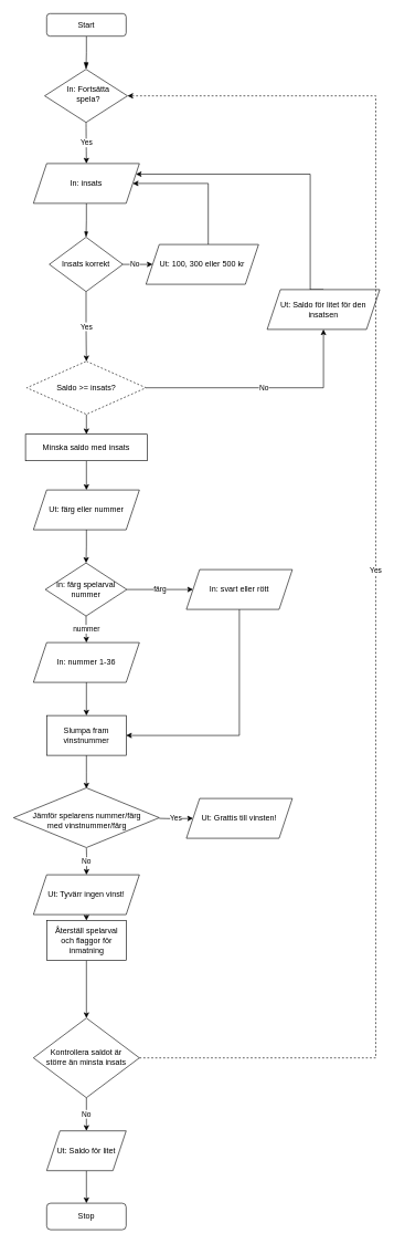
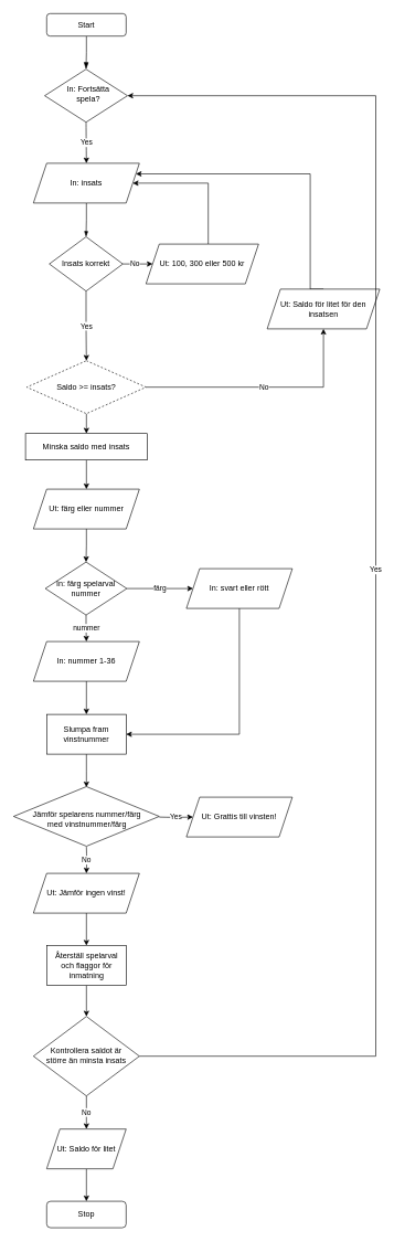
  <mxCell id="0" />
  <mxCell id="1" parent="0" />
  <mxCell id="2" value="" style="rounded=0;html=1;jettySize=auto;orthogonalLoop=1;fontSize=11;endArrow=blockThin;endFill=1;endSize=8;strokeWidth=1;shadow=0;labelBackgroundColor=none;edgeStyle=orthogonalEdgeStyle;" parent="1" source="3" target="5" edge="1"><mxGeometry relative="1" as="geometry" /></mxCell>
  <mxCell id="3" value="Start" style="rounded=1;whiteSpace=wrap;html=1;fontSize=12;glass=0;strokeWidth=1;shadow=0;" parent="1" vertex="1"><mxGeometry x="70" y="20" width="120" height="34" as="geometry" /></mxCell>
  <mxCell id="4" value="Yes" style="edgeStyle=none;curved=1;rounded=0;orthogonalLoop=1;jettySize=auto;html=1;exitX=0.5;exitY=1;exitDx=0;exitDy=0;entryX=0.5;entryY=0;entryDx=0;entryDy=0;endArrow=classic;startSize=6;endSize=6;sourcePerimeterSpacing=0;targetPerimeterSpacing=0;" edge="1" parent="1" source="5" target="8"><mxGeometry relative="1" as="geometry" /></mxCell>
  <mxCell id="5" value="In: Fortsätta spela?" style="rhombus;whiteSpace=wrap;html=1;shadow=0;fontFamily=Helvetica;fontSize=12;align=center;strokeWidth=1;spacing=6;spacingTop=-4;perimeterSpacing=0;spacingLeft=13;spacingBottom=0;spacingRight=6;" parent="1" vertex="1"><mxGeometry x="67" y="104" width="125" height="80" as="geometry" /></mxCell>
  <mxCell id="6" value="Stop" style="rounded=1;whiteSpace=wrap;html=1;fontSize=12;glass=0;strokeWidth=1;shadow=0;" parent="1" vertex="1"><mxGeometry x="70" y="1813" width="120" height="40" as="geometry" /></mxCell>
  <mxCell id="7" style="edgeStyle=orthogonalEdgeStyle;rounded=0;orthogonalLoop=1;jettySize=auto;html=1;endArrow=blockThin;endFill=1;" parent="1" source="8" target="42" edge="1"><mxGeometry relative="1" as="geometry"><mxPoint x="130" y="366" as="targetPoint" /></mxGeometry></mxCell>
  <mxCell id="8" value="In: insats" style="shape=parallelogram;perimeter=parallelogramPerimeter;whiteSpace=wrap;html=1;fixedSize=1;" parent="1" vertex="1"><mxGeometry x="50" y="246" width="160" height="60" as="geometry" /></mxCell>
  <mxCell id="9" style="edgeStyle=orthogonalEdgeStyle;curved=0;rounded=1;sketch=0;orthogonalLoop=1;jettySize=auto;html=1;exitX=0.5;exitY=1;exitDx=0;exitDy=0;entryX=0.5;entryY=0;entryDx=0;entryDy=0;" parent="1" source="11" target="34" edge="1"><mxGeometry relative="1" as="geometry" /></mxCell>
  <mxCell id="10" value="No" style="edgeStyle=orthogonalEdgeStyle;rounded=0;orthogonalLoop=1;jettySize=auto;html=1;exitX=1;exitY=0.5;exitDx=0;exitDy=0;entryX=0.5;entryY=1;entryDx=0;entryDy=0;" parent="1" source="11" target="13" edge="1"><mxGeometry relative="1" as="geometry" /></mxCell>
  <mxCell id="11" value="&lt;span&gt;Saldo &amp;gt;= insats?&lt;/span&gt;" style="rhombus;whiteSpace=wrap;html=1;dashed=1;" parent="1" vertex="1"><mxGeometry x="40" y="544" width="180" height="80" as="geometry" /></mxCell>
  <mxCell id="12" style="edgeStyle=orthogonalEdgeStyle;rounded=0;orthogonalLoop=1;jettySize=auto;html=1;exitX=0.5;exitY=0;exitDx=0;exitDy=0;entryX=1;entryY=0.25;entryDx=0;entryDy=0;" parent="1" source="13" edge="1" target="8"><mxGeometry relative="1" as="geometry"><mxPoint x="242" y="195" as="targetPoint" /><mxPoint x="324" y="237" as="sourcePoint" /><Array as="points"><mxPoint x="468" y="262" /></Array></mxGeometry></mxCell>
  <mxCell id="13" value="&lt;span style=&quot;&quot;&gt;Ut: Saldo för litet för den insatsen&lt;/span&gt;" style="shape=parallelogram;perimeter=parallelogramPerimeter;whiteSpace=wrap;html=1;fixedSize=1;" parent="1" vertex="1"><mxGeometry x="403" y="436" width="170" height="60" as="geometry" /></mxCell>
  <mxCell id="14" style="edgeStyle=orthogonalEdgeStyle;rounded=0;orthogonalLoop=1;jettySize=auto;html=1;exitX=0.5;exitY=1;exitDx=0;exitDy=0;entryX=0.5;entryY=0;entryDx=0;entryDy=0;" parent="1" source="15" target="18" edge="1"><mxGeometry relative="1" as="geometry" /></mxCell>
  <mxCell id="15" value="&lt;span style=&quot;&quot;&gt;Ut: färg eller nummer&lt;/span&gt;" style="shape=parallelogram;perimeter=parallelogramPerimeter;whiteSpace=wrap;html=1;fixedSize=1;" parent="1" vertex="1"><mxGeometry x="50" y="738" width="160" height="60" as="geometry" /></mxCell>
  <mxCell id="16" value="färg" style="edgeStyle=orthogonalEdgeStyle;rounded=0;orthogonalLoop=1;jettySize=auto;html=1;exitX=1;exitY=0.5;exitDx=0;exitDy=0;entryX=0;entryY=0.5;entryDx=0;entryDy=0;" parent="1" source="18" target="20" edge="1"><mxGeometry relative="1" as="geometry" /></mxCell>
  <mxCell id="17" value="nummer" style="edgeStyle=orthogonalEdgeStyle;rounded=0;orthogonalLoop=1;jettySize=auto;html=1;exitX=0.5;exitY=1;exitDx=0;exitDy=0;entryX=0.5;entryY=0;entryDx=0;entryDy=0;" parent="1" source="18" target="22" edge="1"><mxGeometry relative="1" as="geometry" /></mxCell>
  <mxCell id="18" value="In: färg spelarval nummer" style="rhombus;whiteSpace=wrap;html=1;spacingLeft=6;spacingRight=6;" parent="1" vertex="1"><mxGeometry x="68" y="848" width="123" height="80" as="geometry" /></mxCell>
  <mxCell id="19" style="edgeStyle=orthogonalEdgeStyle;rounded=0;orthogonalLoop=1;jettySize=auto;html=1;entryX=1;entryY=0.5;entryDx=0;entryDy=0;exitX=0.5;exitY=1;exitDx=0;exitDy=0;" parent="1" source="20" target="24" edge="1"><mxGeometry relative="1" as="geometry"><Array as="points"><mxPoint x="361" y="1108" /></Array></mxGeometry></mxCell>
  <mxCell id="20" value="&lt;span style=&quot;&quot;&gt;In: svart eller rött&lt;/span&gt;" style="shape=parallelogram;perimeter=parallelogramPerimeter;whiteSpace=wrap;html=1;fixedSize=1;" parent="1" vertex="1"><mxGeometry x="281" y="858" width="160" height="60" as="geometry" /></mxCell>
  <mxCell id="21" style="edgeStyle=orthogonalEdgeStyle;rounded=0;orthogonalLoop=1;jettySize=auto;html=1;exitX=0.5;exitY=1;exitDx=0;exitDy=0;entryX=0.5;entryY=0;entryDx=0;entryDy=0;" parent="1" source="22" target="24" edge="1"><mxGeometry relative="1" as="geometry" /></mxCell>
  <mxCell id="22" value="&lt;span style=&quot;&quot;&gt;In: nummer 1-36&lt;/span&gt;" style="shape=parallelogram;perimeter=parallelogramPerimeter;whiteSpace=wrap;html=1;fixedSize=1;" parent="1" vertex="1"><mxGeometry x="50" y="968" width="160" height="60" as="geometry" /></mxCell>
  <mxCell id="23" style="edgeStyle=orthogonalEdgeStyle;rounded=0;orthogonalLoop=1;jettySize=auto;html=1;exitX=0.5;exitY=1;exitDx=0;exitDy=0;entryX=0.5;entryY=0;entryDx=0;entryDy=0;" parent="1" source="24" edge="1"><mxGeometry relative="1" as="geometry"><mxPoint x="130" y="1188" as="targetPoint" /></mxGeometry></mxCell>
  <mxCell id="24" value="Slumpa fram vinstnummer" style="rounded=0;whiteSpace=wrap;html=1;" parent="1" vertex="1"><mxGeometry x="70" y="1078" width="120" height="60" as="geometry" /></mxCell>
  <mxCell id="25" value="Yes" style="edgeStyle=orthogonalEdgeStyle;curved=0;rounded=1;sketch=0;orthogonalLoop=1;jettySize=auto;html=1;exitX=1;exitY=0.5;exitDx=0;exitDy=0;entryX=0;entryY=0.5;entryDx=0;entryDy=0;" parent="1" target="28" edge="1"><mxGeometry relative="1" as="geometry"><mxPoint x="240" y="1233" as="sourcePoint" /></mxGeometry></mxCell>
  <mxCell id="26" value="No" style="edgeStyle=orthogonalEdgeStyle;curved=0;rounded=1;sketch=0;orthogonalLoop=1;jettySize=auto;html=1;exitX=0.5;exitY=1;exitDx=0;exitDy=0;" parent="1" target="30" edge="1"><mxGeometry relative="1" as="geometry"><mxPoint x="130" y="1278" as="sourcePoint" /></mxGeometry></mxCell>
  <mxCell id="27" value="Jämför spelarens nummer/färg med vinstnummer/färg" style="rhombus;whiteSpace=wrap;html=1;spacingTop=10;spacing=2;spacingLeft=15;spacingRight=13;" parent="1" vertex="1"><mxGeometry x="20" y="1187" width="220" height="90" as="geometry" /></mxCell>
  <mxCell id="28" value="&lt;span style=&quot;&quot;&gt;Ut: Grattis till vinsten!&lt;/span&gt;" style="shape=parallelogram;perimeter=parallelogramPerimeter;whiteSpace=wrap;html=1;fixedSize=1;" parent="1" vertex="1"><mxGeometry x="281" y="1203" width="160" height="60" as="geometry" /></mxCell>
  <mxCell id="29" style="edgeStyle=orthogonalEdgeStyle;curved=0;rounded=1;sketch=0;orthogonalLoop=1;jettySize=auto;html=1;exitX=0.5;exitY=1;exitDx=0;exitDy=0;entryX=0.5;entryY=0;entryDx=0;entryDy=0;" parent="1" source="30" target="32" edge="1"><mxGeometry relative="1" as="geometry" /></mxCell>
- <mxCell id="30" value="&lt;span style=&quot;&quot;&gt;Ut: Tyvärr ingen vinst!&lt;/span&gt;" style="shape=parallelogram;perimeter=parallelogramPerimeter;whiteSpace=wrap;html=1;fixedSize=1;" parent="1" vertex="1"><mxGeometry x="50" y="1318" width="160" height="60" as="geometry" /></mxCell>
+ <mxCell id="30" value="&lt;span style=&quot;&quot;&gt;Ut: Jämför ingen vinst!&lt;/span&gt;" style="shape=parallelogram;perimeter=parallelogramPerimeter;whiteSpace=wrap;html=1;fixedSize=1;" parent="1" vertex="1"><mxGeometry x="50" y="1318" width="160" height="60" as="geometry" /></mxCell>
  <mxCell id="31" style="edgeStyle=orthogonalEdgeStyle;rounded=0;orthogonalLoop=1;jettySize=auto;html=1;exitX=0.5;exitY=1;exitDx=0;exitDy=0;entryX=0.5;entryY=0;entryDx=0;entryDy=0;" parent="1" source="32" target="37" edge="1"><mxGeometry relative="1" as="geometry" /></mxCell>
- <mxCell id="32" value="Återställ spelarval och flaggor för inmatning" style="rounded=0;whiteSpace=wrap;html=1;sketch=0;spacingLeft=1;" parent="1" vertex="1"><mxGeometry x="70" y="1387" width="120" height="60" as="geometry" /></mxCell>
+ <mxCell id="32" value="Återställ spelarval och flaggor för inmatning" style="rounded=0;whiteSpace=wrap;html=1;sketch=0;spacingLeft=1;" parent="1" vertex="1"><mxGeometry x="70" y="1427" width="120" height="60" as="geometry" /></mxCell>
  <mxCell id="33" style="edgeStyle=orthogonalEdgeStyle;curved=0;rounded=1;sketch=0;orthogonalLoop=1;jettySize=auto;html=1;exitX=0.5;exitY=1;exitDx=0;exitDy=0;entryX=0.5;entryY=0;entryDx=0;entryDy=0;" parent="1" source="34" target="15" edge="1"><mxGeometry relative="1" as="geometry" /></mxCell>
  <mxCell id="34" value="Minska saldo med insats" style="rounded=0;whiteSpace=wrap;html=1;sketch=0;" parent="1" vertex="1"><mxGeometry x="38" y="654" width="184" height="40" as="geometry" /></mxCell>
  <mxCell id="35" value="No" style="edgeStyle=orthogonalEdgeStyle;rounded=0;orthogonalLoop=1;jettySize=auto;html=1;exitX=0.5;exitY=1;exitDx=0;exitDy=0;entryX=0.5;entryY=0;entryDx=0;entryDy=0;" parent="1" source="37" target="39" edge="1"><mxGeometry relative="1" as="geometry" /></mxCell>
- <mxCell id="36" value="Yes" style="edgeStyle=orthogonalEdgeStyle;rounded=0;orthogonalLoop=1;jettySize=auto;html=1;exitX=1;exitY=0.5;exitDx=0;exitDy=0;entryX=1;entryY=0.5;entryDx=0;entryDy=0;dashed=1;" parent="1" source="37" target="5" edge="1"><mxGeometry relative="1" as="geometry"><Array as="points"><mxPoint x="567" y="1594" /><mxPoint x="567" y="144" /></Array></mxGeometry></mxCell>
+ <mxCell id="36" value="Yes" style="edgeStyle=orthogonalEdgeStyle;rounded=0;orthogonalLoop=1;jettySize=auto;html=1;exitX=1;exitY=0.5;exitDx=0;exitDy=0;entryX=1;entryY=0.5;entryDx=0;entryDy=0;" parent="1" source="37" target="5" edge="1"><mxGeometry relative="1" as="geometry"><Array as="points"><mxPoint x="567" y="1594" /><mxPoint x="567" y="144" /></Array></mxGeometry></mxCell>
  <mxCell id="37" value="Kontrollera saldot är större än minsta insats" style="rhombus;whiteSpace=wrap;html=1;shadow=0;fontFamily=Helvetica;fontSize=12;align=center;strokeWidth=1;spacing=6;spacingTop=10;spacingLeft=6;spacingBottom=12;spacingRight=6;" parent="1" vertex="1"><mxGeometry x="50" y="1534" width="160" height="120" as="geometry" /></mxCell>
  <mxCell id="38" style="edgeStyle=orthogonalEdgeStyle;rounded=0;orthogonalLoop=1;jettySize=auto;html=1;exitX=0.5;exitY=1;exitDx=0;exitDy=0;entryX=0.5;entryY=0;entryDx=0;entryDy=0;" parent="1" source="39" target="6" edge="1"><mxGeometry relative="1" as="geometry" /></mxCell>
  <mxCell id="39" value="&lt;span style=&quot;&quot;&gt;Ut: Saldo för litet&lt;/span&gt;" style="shape=parallelogram;perimeter=parallelogramPerimeter;whiteSpace=wrap;html=1;fixedSize=1;" parent="1" vertex="1"><mxGeometry x="70" y="1704" width="120" height="60" as="geometry" /></mxCell>
  <mxCell id="40" value="Yes" style="edgeStyle=orthogonalEdgeStyle;rounded=0;orthogonalLoop=1;jettySize=auto;html=1;exitX=0.5;exitY=1;exitDx=0;exitDy=0;entryX=0.5;entryY=0;entryDx=0;entryDy=0;" parent="1" source="42" target="11" edge="1"><mxGeometry relative="1" as="geometry" /></mxCell>
  <mxCell id="41" value="No" style="edgeStyle=orthogonalEdgeStyle;rounded=0;orthogonalLoop=1;jettySize=auto;html=1;exitX=1;exitY=0.5;exitDx=0;exitDy=0;entryX=0;entryY=0.5;entryDx=0;entryDy=0;" parent="1" source="42" target="44" edge="1"><mxGeometry relative="1" as="geometry" /></mxCell>
  <mxCell id="42" value="Insats korrekt" style="rhombus;whiteSpace=wrap;html=1;" parent="1" vertex="1"><mxGeometry x="74" y="357" width="111" height="82" as="geometry" /></mxCell>
  <mxCell id="43" style="edgeStyle=orthogonalEdgeStyle;rounded=0;orthogonalLoop=1;jettySize=auto;html=1;entryX=1;entryY=0.5;entryDx=0;entryDy=0;" parent="1" source="44" edge="1" target="8"><mxGeometry relative="1" as="geometry"><mxPoint x="250" y="209" as="targetPoint" /><Array as="points"><mxPoint x="314" y="276" /></Array></mxGeometry></mxCell>
  <mxCell id="44" value="&lt;span style=&quot;&quot;&gt;Ut: 100, 300 eller 500 kr&lt;/span&gt;" style="shape=parallelogram;perimeter=parallelogramPerimeter;whiteSpace=wrap;html=1;fixedSize=1;" parent="1" vertex="1"><mxGeometry x="220" y="368" width="170" height="60" as="geometry" /></mxCell>
